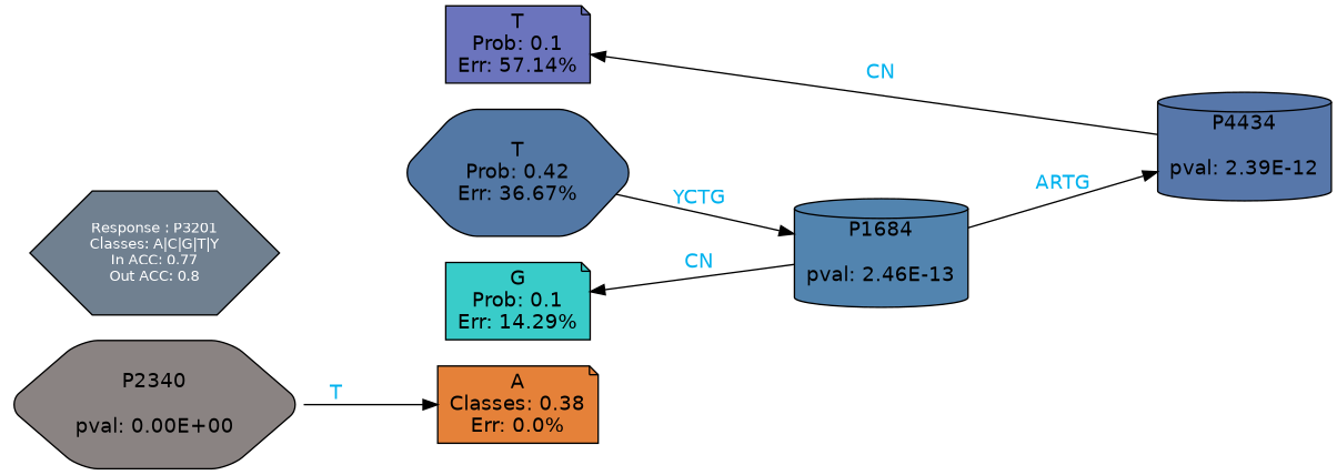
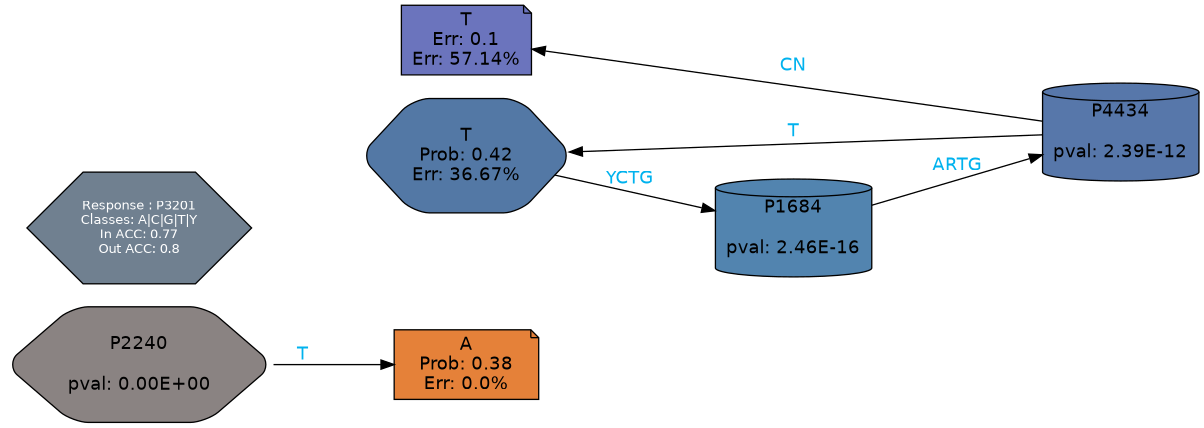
  digraph {
    rankdir=LR
    ranksep=equally
    splines=polylines
    node [color=black fontname=helvetica shape=note style="filled, rounded"]
    edge [fontcolor=deepskyblue2 fontname=helvetica]
-   n1 [fillcolor="#e58139" label="A\nClasses: 0.38\nErr: 0.0%"]
-   n2 [fillcolor="#6b74bd" label="T\nProb: 0.1\nErr: 57.14%"]
+   n1 [fillcolor="#e58139" label="A\nProb: 0.38\nErr: 0.0%"]
+   n2 [fillcolor="#6b74bd" label="T\nErr: 0.1\nErr: 57.14%"]
    n3 [fillcolor="#5378a5" label="T\nProb: 0.42\nErr: 36.67%" shape=hexagon]
-   n4 [fillcolor="#39ccc9" label="G\nProb: 0.1\nErr: 14.29%"]
    n5 [align=left fillcolor=slategray fontcolor=white fontsize=10 label="Response : P3201\nClasses: A|C|G|T|Y\nIn ACC: 0.77\nOut ACC: 0.8\n" shape=hexagon style=filled]
-   n6 [fillcolor="#8a8382" label="P2340\n\npval: 0.00E+00" shape=hexagon]
-   n7 [fillcolor="#5284af" label="P1684\n\npval: 2.46E-13" shape=cylinder]
+   n6 [fillcolor="#8a8382" label="P2240\n\npval: 0.00E+00" shape=hexagon]
+   n7 [fillcolor="#5284af" label="P1684\n\npval: 2.46E-16" shape=cylinder]
    n8 [fillcolor="#5777aa" label="P4434\n\npval: 2.39E-12" shape=cylinder]
    subgraph sub_1 {
      rank=same
      n1
      n2
      n3
-     n4
    }
    subgraph sub_2 {
      rank=same
      n5
      n6
    }
    n3 -> n7 [label=YCTG]
    n6 -> n1 [label=T]
-   n7 -> n4 [label=CN]
    n7 -> n8 [label=ARTG]
    n8 -> n2 [label=CN]
+   n8 -> n3 [label=T]
  }
